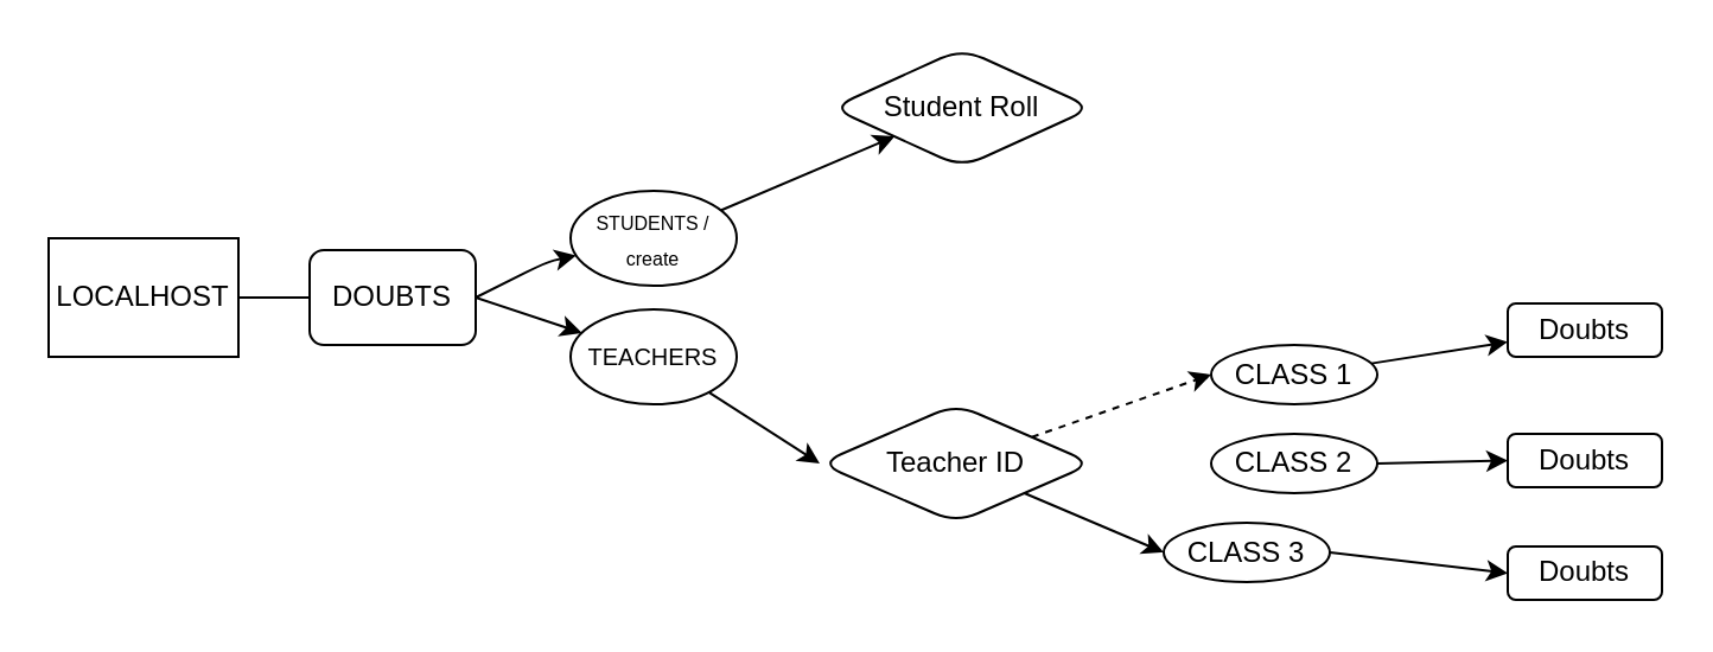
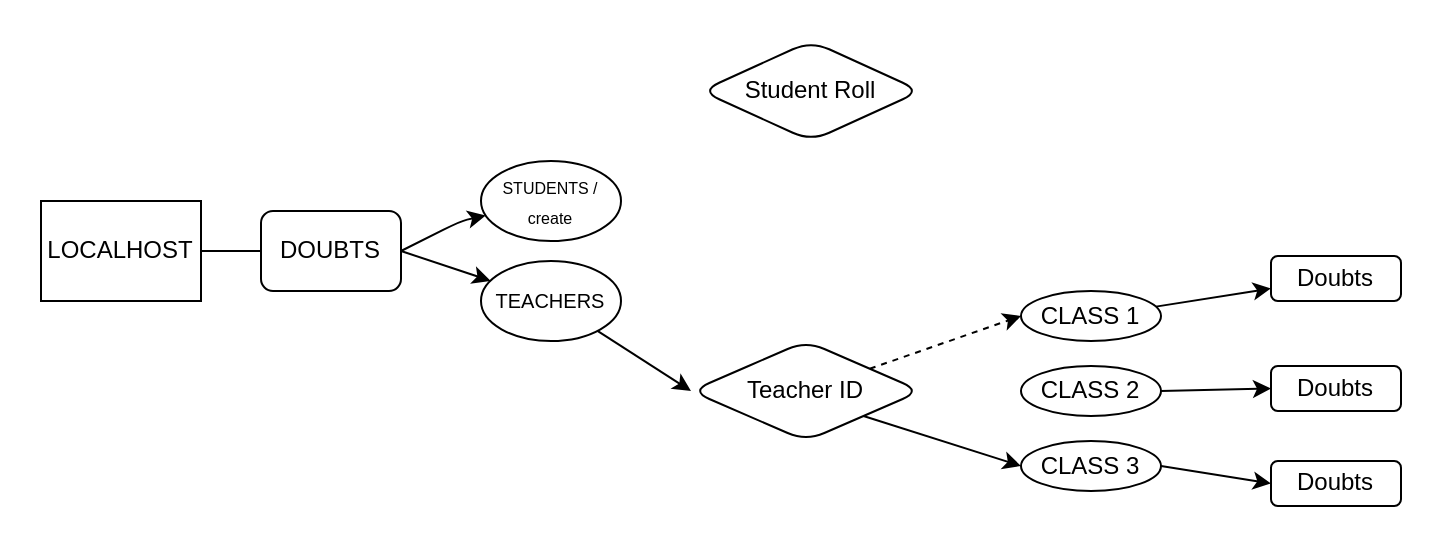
  <mxCell id="0" />
  <mxCell id="1" parent="0" />
  <mxCell id="2" value="LOCALHOST" style="rounded=0;whiteSpace=wrap;html=1;" parent="1" vertex="1"><mxGeometry x="20" y="100" width="80" height="50" as="geometry" /></mxCell>
  <mxCell id="3" value="" style="edgeStyle=none;html=1;" parent="1" target="6" edge="1"><mxGeometry relative="1" as="geometry"><mxPoint x="200" y="125" as="sourcePoint" /><Array as="points"><mxPoint x="230" y="110" /></Array></mxGeometry></mxCell>
  <mxCell id="4" style="edgeStyle=none;html=1;exitX=1;exitY=0.5;exitDx=0;exitDy=0;" parent="1" source="9" target="8" edge="1"><mxGeometry relative="1" as="geometry" /></mxCell>
- <mxCell id="5" value="" style="edgeStyle=none;html=1;" edge="1" parent="1" source="6" target="11"><mxGeometry relative="1" as="geometry" /></mxCell>
  <mxCell id="6" value="&lt;font style=&quot;font-size: 8px&quot;&gt;STUDENTS / create&lt;/font&gt;" style="ellipse;whiteSpace=wrap;html=1;rounded=1;" parent="1" vertex="1"><mxGeometry x="240" y="80" width="70" height="40" as="geometry" /></mxCell>
  <mxCell id="7" value="" style="edgeStyle=none;html=1;entryX=0;entryY=0.5;entryDx=0;entryDy=0;" edge="1" parent="1" source="8" target="14"><mxGeometry relative="1" as="geometry" /></mxCell>
  <mxCell id="8" value="&lt;font style=&quot;font-size: 10px&quot;&gt;TEACHERS&lt;/font&gt;" style="ellipse;whiteSpace=wrap;html=1;rounded=1;" parent="1" vertex="1"><mxGeometry x="240" y="130" width="70" height="40" as="geometry" /></mxCell>
  <mxCell id="9" value="DOUBTS" style="rounded=1;whiteSpace=wrap;html=1;" parent="1" vertex="1"><mxGeometry x="130" y="105" width="70" height="40" as="geometry" /></mxCell>
  <mxCell id="10" value="" style="edgeStyle=none;html=1;endArrow=none;" parent="1" source="2" target="9" edge="1"><mxGeometry relative="1" as="geometry"><mxPoint x="210" y="120" as="targetPoint" /><mxPoint x="100" y="123.667" as="sourcePoint" /></mxGeometry></mxCell>
  <mxCell id="11" value="Student Roll" style="rhombus;whiteSpace=wrap;html=1;rounded=1;" vertex="1" parent="1"><mxGeometry x="350" y="20" width="110" height="50" as="geometry" /></mxCell>
  <mxCell id="12" value="" style="edgeStyle=none;html=1;entryX=0;entryY=0.5;entryDx=0;entryDy=0;dashed=1;" edge="1" parent="1" source="14" target="16"><mxGeometry relative="1" as="geometry" /></mxCell>
  <mxCell id="13" style="edgeStyle=none;html=1;exitX=1;exitY=1;exitDx=0;exitDy=0;entryX=0;entryY=0.5;entryDx=0;entryDy=0;" edge="1" parent="1" source="14" target="18"><mxGeometry relative="1" as="geometry" /></mxCell>
  <mxCell id="14" value="Teacher ID" style="rhombus;whiteSpace=wrap;html=1;rounded=1;" vertex="1" parent="1"><mxGeometry x="345" y="170" width="115" height="50" as="geometry" /></mxCell>
  <mxCell id="15" value="" style="edgeStyle=none;html=1;" edge="1" parent="1" source="16" target="21"><mxGeometry relative="1" as="geometry" /></mxCell>
  <mxCell id="16" value="CLASS 1" style="ellipse;whiteSpace=wrap;html=1;rounded=1;" vertex="1" parent="1"><mxGeometry x="510" y="145" width="70" height="25" as="geometry" /></mxCell>
  <mxCell id="17" style="edgeStyle=none;html=1;exitX=1;exitY=0.5;exitDx=0;exitDy=0;entryX=0;entryY=0.5;entryDx=0;entryDy=0;" edge="1" parent="1" source="18" target="23"><mxGeometry relative="1" as="geometry" /></mxCell>
- <mxCell id="18" value="CLASS 3" style="ellipse;whiteSpace=wrap;html=1;rounded=1;" vertex="1" parent="1"><mxGeometry x="490" y="220" width="70" height="25" as="geometry" /></mxCell>
+ <mxCell id="18" value="CLASS 3" style="ellipse;whiteSpace=wrap;html=1;rounded=1;" vertex="1" parent="1"><mxGeometry x="510" y="220" width="70" height="25" as="geometry" /></mxCell>
  <mxCell id="19" style="edgeStyle=none;html=1;exitX=1;exitY=0.5;exitDx=0;exitDy=0;entryX=0;entryY=0.5;entryDx=0;entryDy=0;" edge="1" parent="1" source="20" target="22"><mxGeometry relative="1" as="geometry" /></mxCell>
  <mxCell id="20" value="CLASS 2" style="ellipse;whiteSpace=wrap;html=1;rounded=1;" vertex="1" parent="1"><mxGeometry x="510" y="182.5" width="70" height="25" as="geometry" /></mxCell>
  <mxCell id="21" value="Doubts" style="whiteSpace=wrap;html=1;rounded=1;" vertex="1" parent="1"><mxGeometry x="635" y="127.5" width="65" height="22.5" as="geometry" /></mxCell>
  <mxCell id="22" value="Doubts" style="whiteSpace=wrap;html=1;rounded=1;" vertex="1" parent="1"><mxGeometry x="635" y="182.5" width="65" height="22.5" as="geometry" /></mxCell>
  <mxCell id="23" value="Doubts" style="whiteSpace=wrap;html=1;rounded=1;" vertex="1" parent="1"><mxGeometry x="635" y="230" width="65" height="22.5" as="geometry" /></mxCell>
